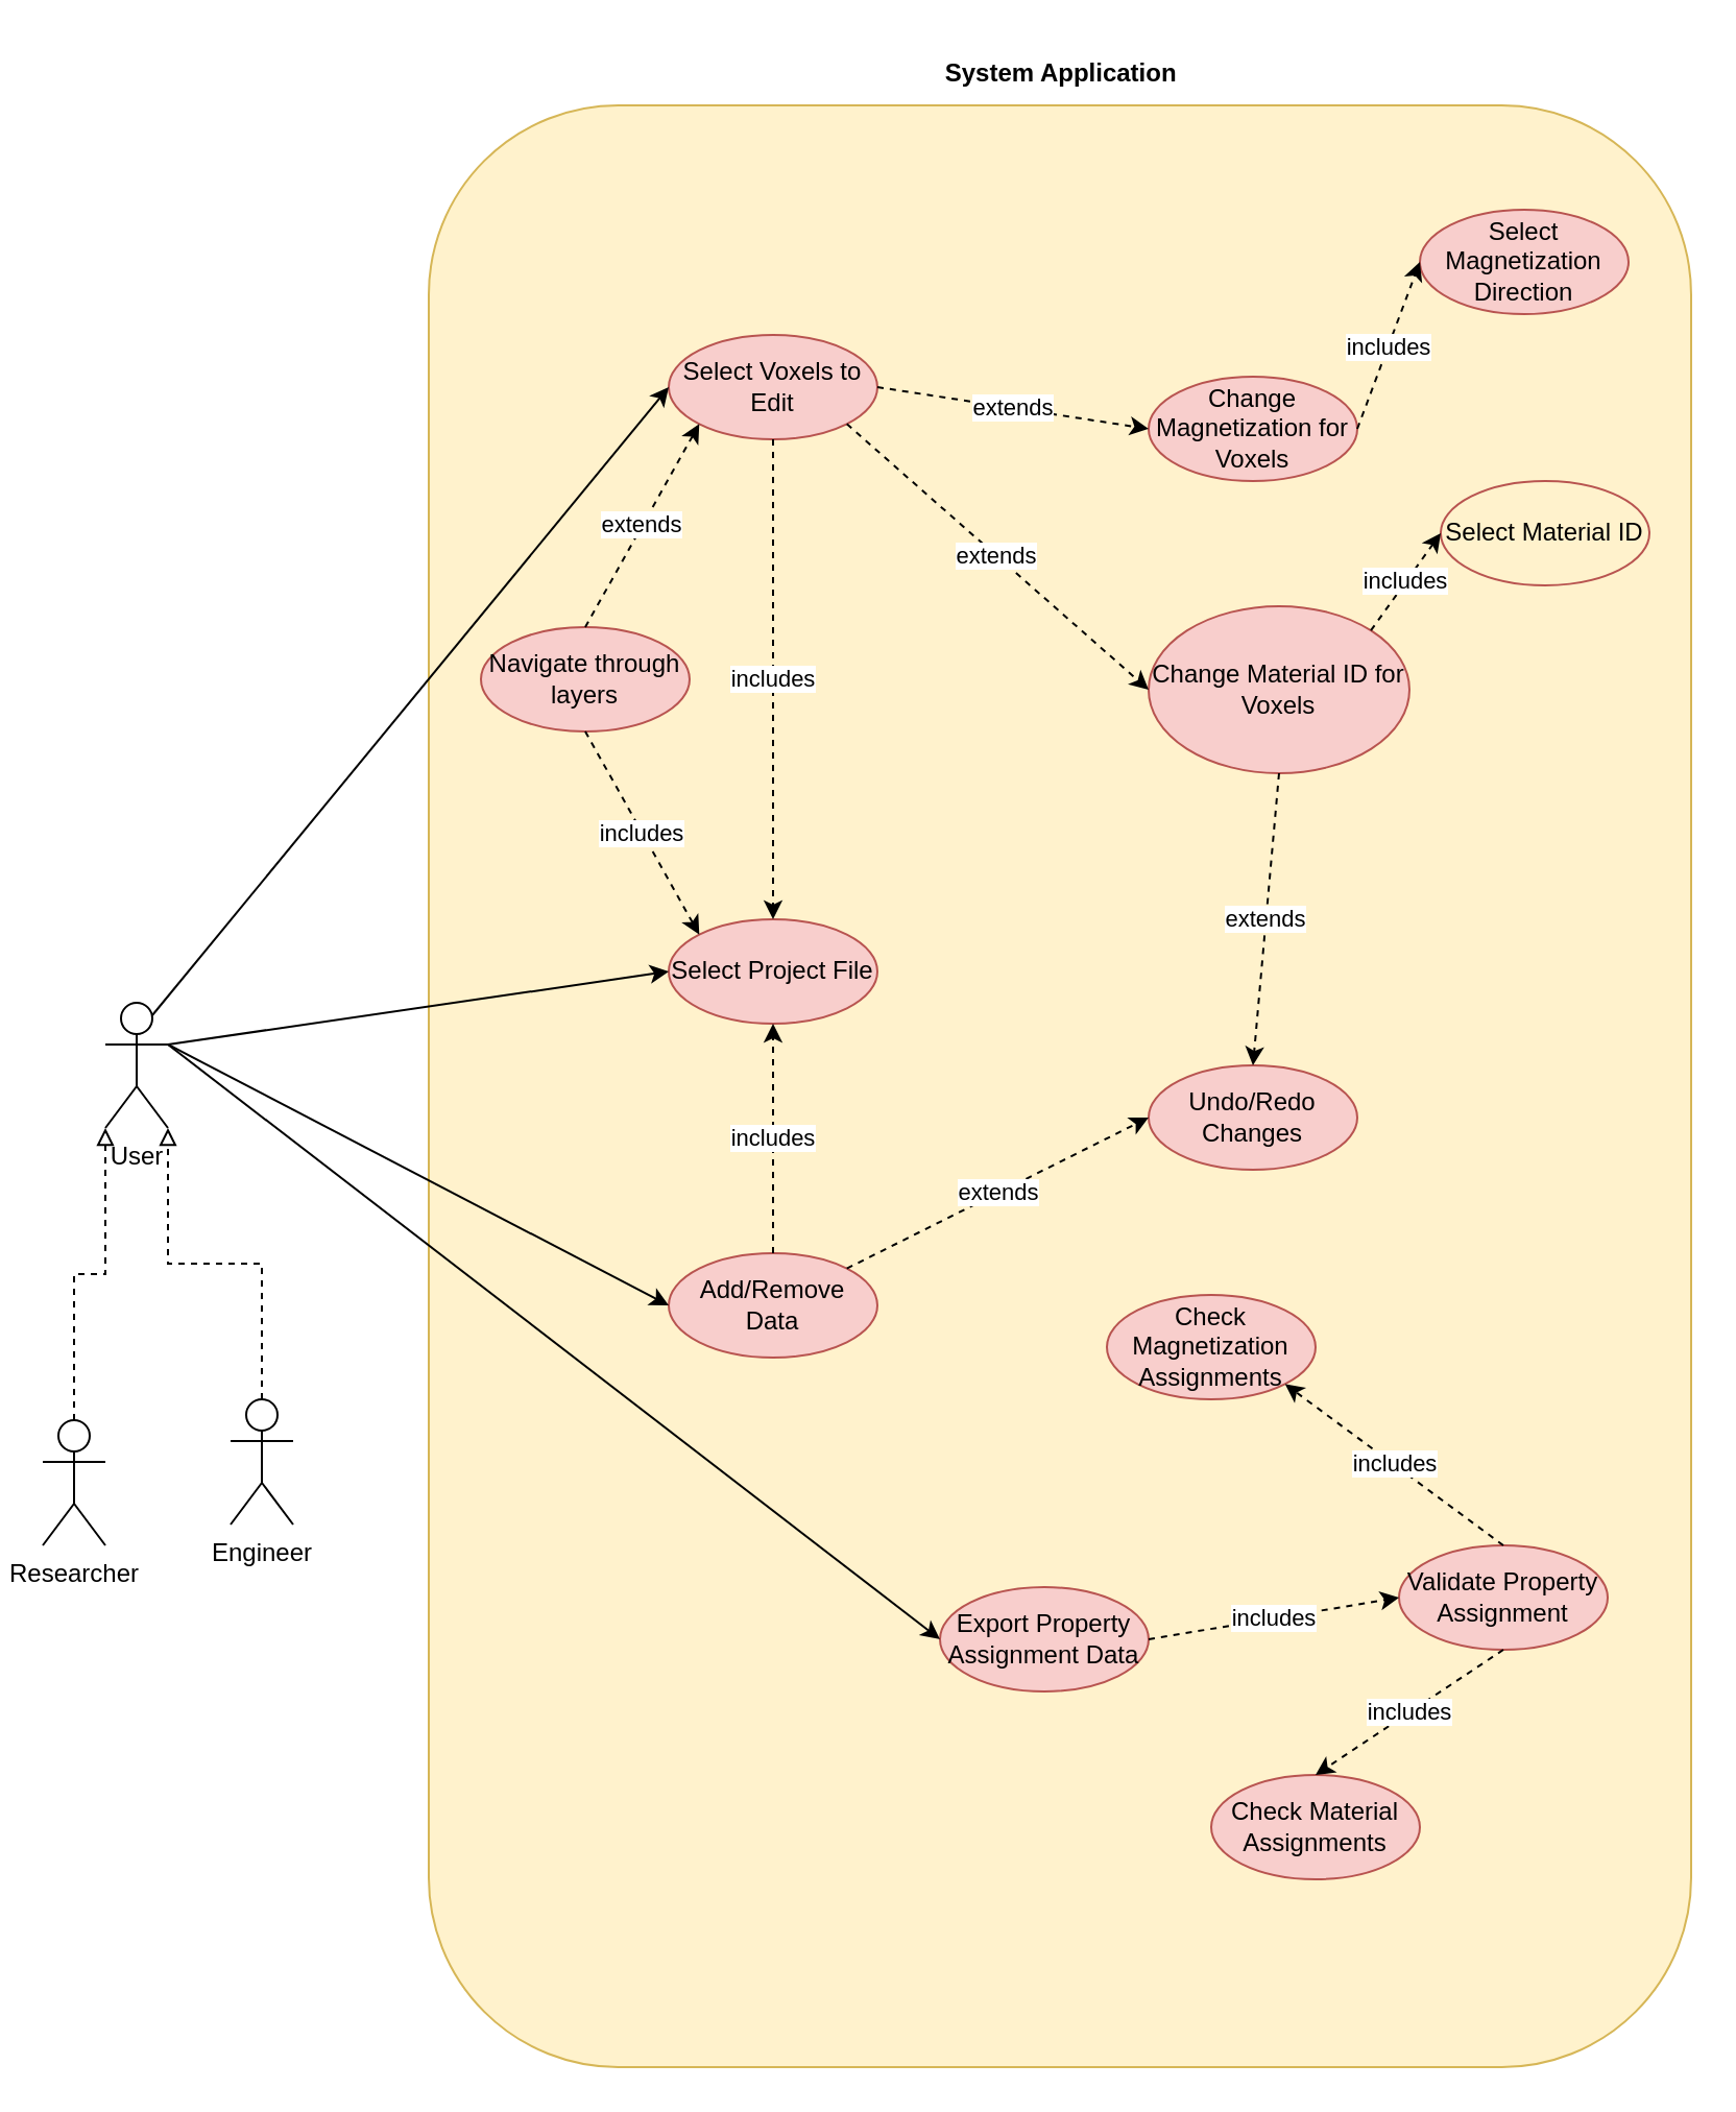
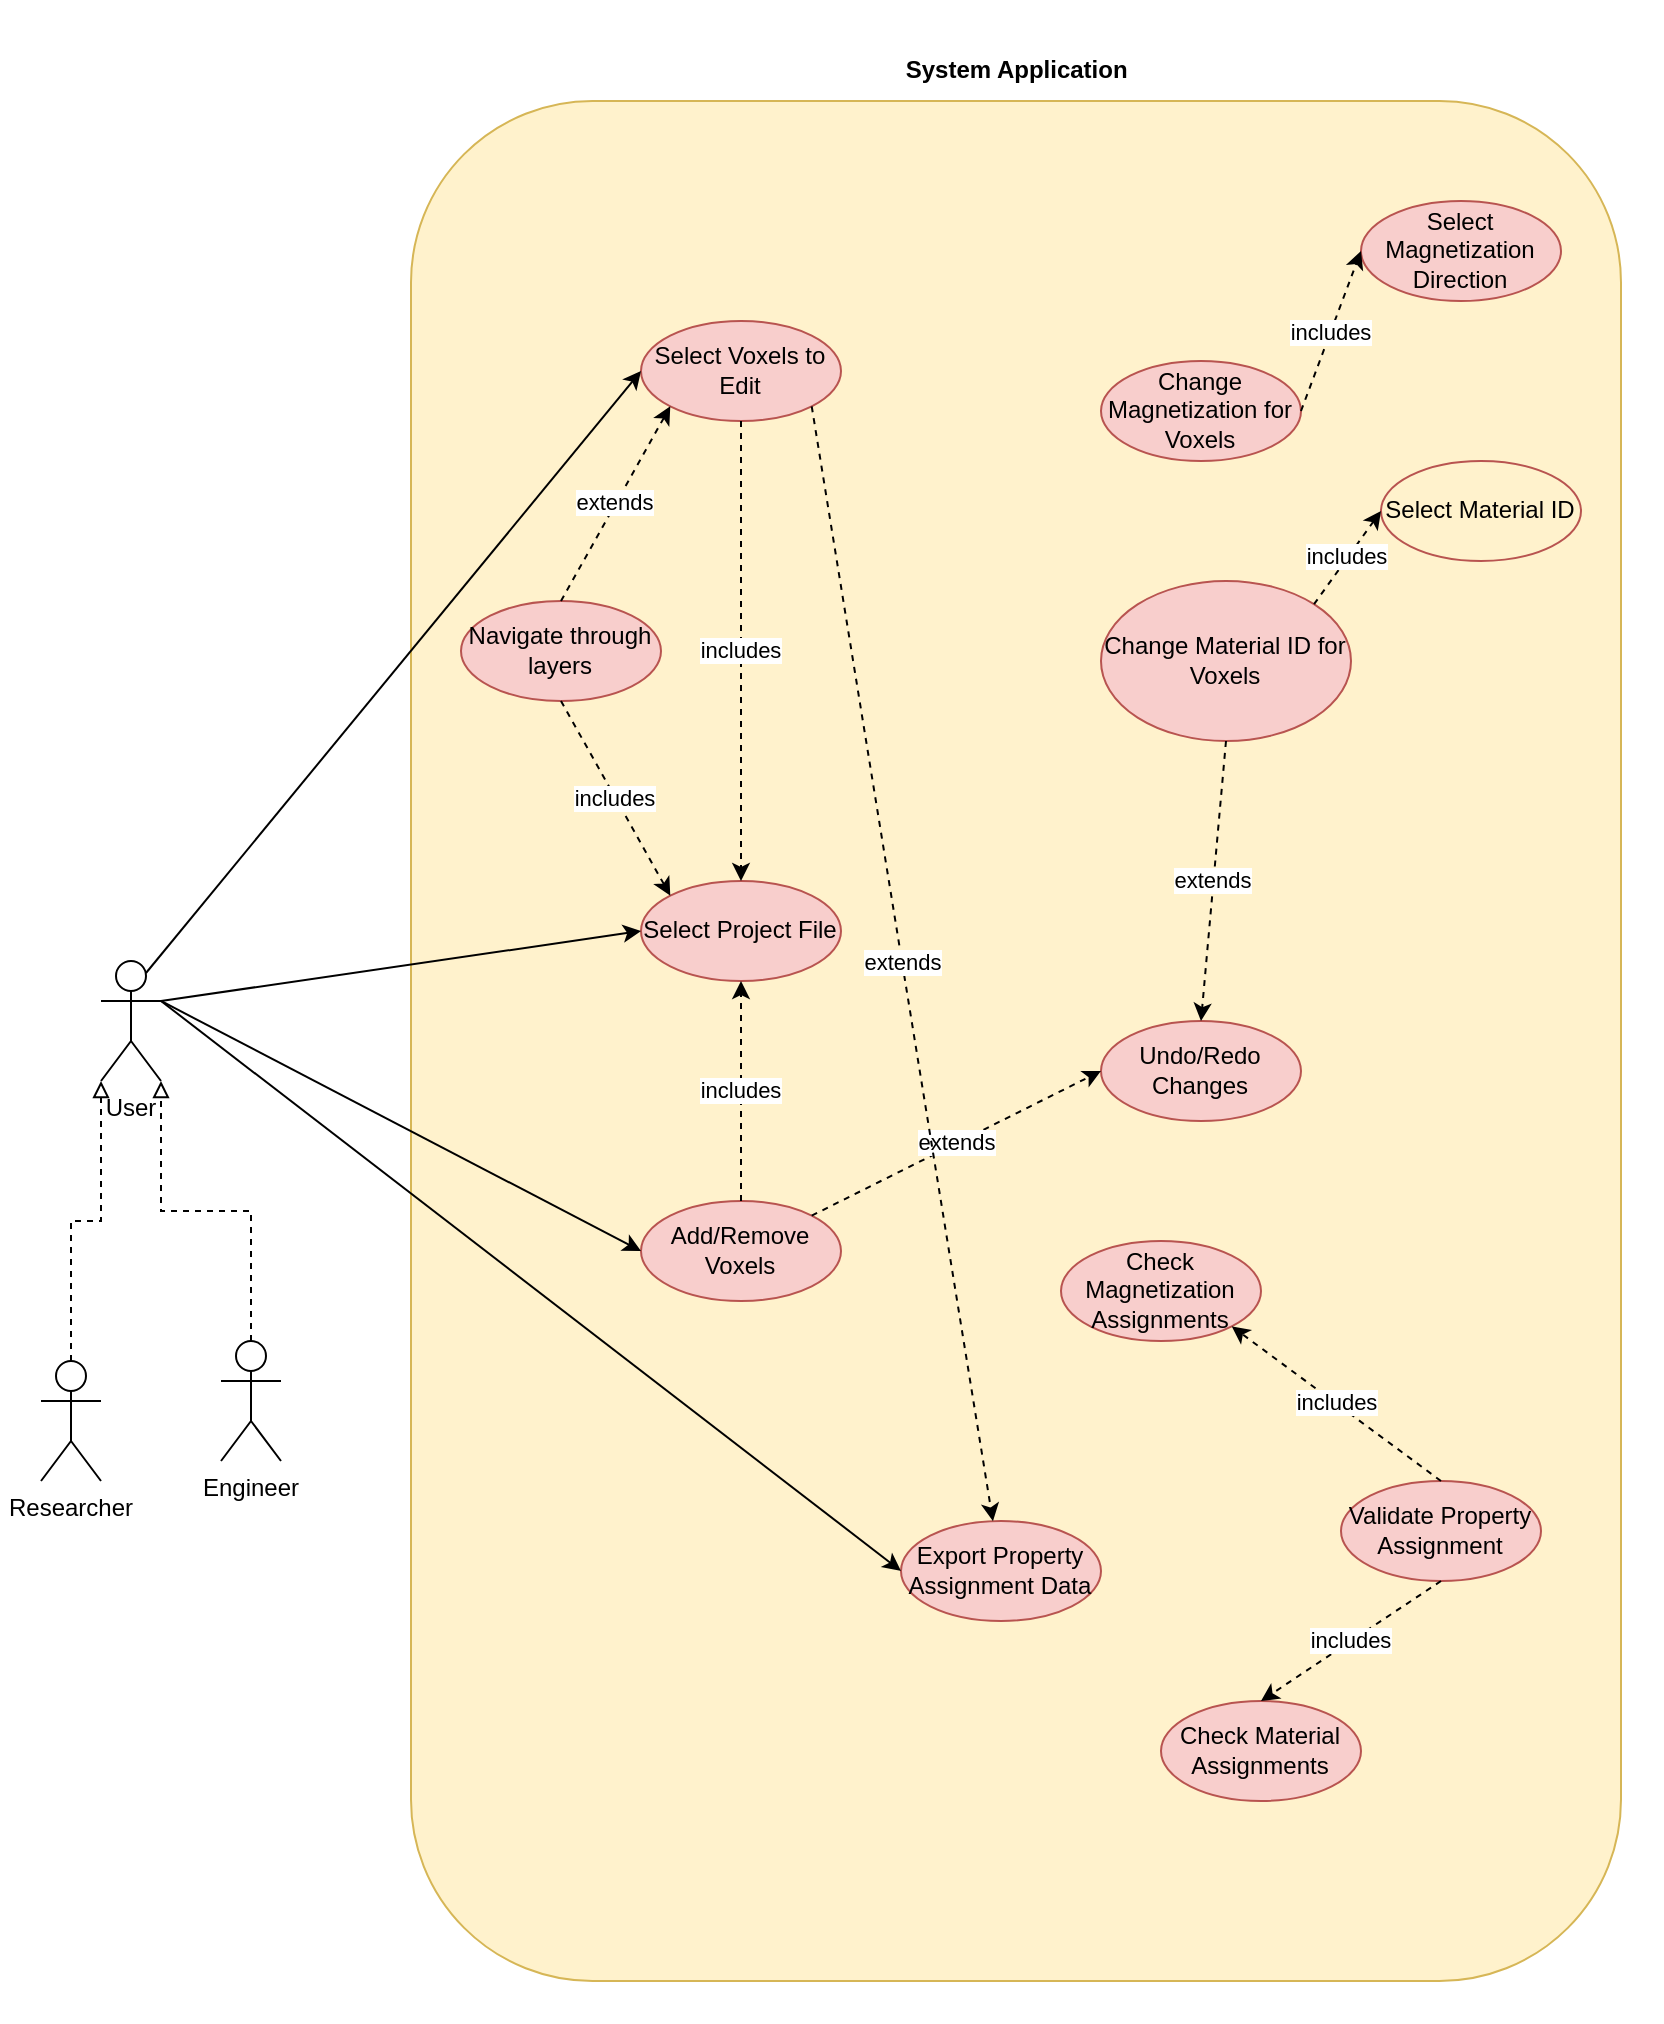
  <mxCell id="0" />
  <mxCell id="1" parent="0" />
  <mxCell id="2" value="" style="rounded=1;whiteSpace=wrap;html=1;fillColor=#fff2cc;strokeColor=#d6b656;perimeterSpacing=5;" parent="1" vertex="1"><mxGeometry x="205" y="50" width="605" height="940" as="geometry" /></mxCell>
  <mxCell id="3" value="User" style="shape=umlActor;verticalLabelPosition=bottom;verticalAlign=top;html=1;outlineConnect=0;" parent="1" vertex="1"><mxGeometry x="50" y="480" width="30" height="60" as="geometry" /></mxCell>
  <mxCell id="4" value="System Application&amp;nbsp;" style="text;html=1;strokeColor=none;fillColor=none;align=center;verticalAlign=middle;whiteSpace=wrap;rounded=0;fontStyle=1" parent="1" vertex="1"><mxGeometry x="450" y="20" width="120" height="30" as="geometry" /></mxCell>
  <mxCell id="5" value="Engineer" style="shape=umlActor;verticalLabelPosition=bottom;verticalAlign=top;html=1;outlineConnect=0;" vertex="1" parent="1"><mxGeometry x="110" y="670" width="30" height="60" as="geometry" /></mxCell>
  <mxCell id="6" style="edgeStyle=orthogonalEdgeStyle;rounded=0;orthogonalLoop=1;jettySize=auto;html=1;exitX=0.5;exitY=0;exitDx=0;exitDy=0;exitPerimeter=0;dashed=1;endArrow=block;endFill=0;entryX=0;entryY=1;entryDx=0;entryDy=0;entryPerimeter=0;" edge="1" parent="1" source="7" target="3"><mxGeometry relative="1" as="geometry" /></mxCell>
  <mxCell id="7" value="Researcher" style="shape=umlActor;verticalLabelPosition=bottom;verticalAlign=top;html=1;outlineConnect=0;" vertex="1" parent="1"><mxGeometry x="20" y="680" width="30" height="60" as="geometry" /></mxCell>
  <mxCell id="8" value="Select Voxels to Edit" style="ellipse;whiteSpace=wrap;html=1;fillColor=#f8cecc;strokeColor=#b85450;" vertex="1" parent="1"><mxGeometry x="320" y="160" width="100" height="50" as="geometry" /></mxCell>
  <mxCell id="9" style="edgeStyle=orthogonalEdgeStyle;rounded=0;orthogonalLoop=1;jettySize=auto;html=1;exitX=0.5;exitY=0;exitDx=0;exitDy=0;exitPerimeter=0;dashed=1;endArrow=block;endFill=0;entryX=1;entryY=1;entryDx=0;entryDy=0;entryPerimeter=0;" edge="1" parent="1" source="5" target="3"><mxGeometry relative="1" as="geometry"><mxPoint x="130" y="736" as="sourcePoint" /><mxPoint x="167" y="590" as="targetPoint" /></mxGeometry></mxCell>
  <mxCell id="10" value="Change Magnetization for Voxels" style="ellipse;whiteSpace=wrap;html=1;fillColor=#f8cecc;strokeColor=#b85450;" vertex="1" parent="1"><mxGeometry x="550" y="180" width="100" height="50" as="geometry" /></mxCell>
  <mxCell id="11" value="Change Material ID for Voxels" style="ellipse;whiteSpace=wrap;html=1;fillColor=#f8cecc;strokeColor=#b85450;" vertex="1" parent="1"><mxGeometry x="550" y="290" width="125" height="80" as="geometry" /></mxCell>
  <mxCell id="12" value="Undo/Redo Changes" style="ellipse;whiteSpace=wrap;html=1;fillColor=#f8cecc;strokeColor=#b85450;" vertex="1" parent="1"><mxGeometry x="550" y="510" width="100" height="50" as="geometry" /></mxCell>
- <mxCell id="13" value="Add/Remove Data" style="ellipse;whiteSpace=wrap;html=1;fillColor=#f8cecc;strokeColor=#b85450;" vertex="1" parent="1"><mxGeometry x="320" y="600" width="100" height="50" as="geometry" /></mxCell>
+ <mxCell id="13" value="Add/Remove Voxels" style="ellipse;whiteSpace=wrap;html=1;fillColor=#f8cecc;strokeColor=#b85450;" vertex="1" parent="1"><mxGeometry x="320" y="600" width="100" height="50" as="geometry" /></mxCell>
  <mxCell id="14" value="Export Property Assignment Data" style="ellipse;whiteSpace=wrap;html=1;fillColor=#f8cecc;strokeColor=#b85450;" vertex="1" parent="1"><mxGeometry x="450" y="760" width="100" height="50" as="geometry" /></mxCell>
  <mxCell id="15" style="edgeStyle=none;rounded=0;orthogonalLoop=1;jettySize=auto;html=1;entryX=0;entryY=0.5;entryDx=0;entryDy=0;exitX=0.75;exitY=0.1;exitDx=0;exitDy=0;exitPerimeter=0;" edge="1" parent="1" source="3" target="8"><mxGeometry relative="1" as="geometry"><mxPoint x="100" y="370" as="sourcePoint" /><mxPoint x="345" y="460" as="targetPoint" /></mxGeometry></mxCell>
  <mxCell id="16" style="edgeStyle=none;rounded=0;orthogonalLoop=1;jettySize=auto;html=1;entryX=0;entryY=0.5;entryDx=0;entryDy=0;exitX=1;exitY=0.333;exitDx=0;exitDy=0;exitPerimeter=0;" edge="1" parent="1" source="3" target="14"><mxGeometry relative="1" as="geometry"><mxPoint x="100" y="370" as="sourcePoint" /><mxPoint x="275" y="380" as="targetPoint" /></mxGeometry></mxCell>
  <mxCell id="17" style="edgeStyle=none;rounded=0;orthogonalLoop=1;jettySize=auto;html=1;entryX=0;entryY=0.5;entryDx=0;entryDy=0;exitX=1;exitY=0.333;exitDx=0;exitDy=0;exitPerimeter=0;" edge="1" parent="1" source="3" target="13"><mxGeometry relative="1" as="geometry"><mxPoint x="100" y="370" as="sourcePoint" /><mxPoint x="555" y="640" as="targetPoint" /></mxGeometry></mxCell>
  <mxCell id="18" value="Select Project File" style="ellipse;whiteSpace=wrap;html=1;fillColor=#f8cecc;strokeColor=#b85450;" vertex="1" parent="1"><mxGeometry x="320" y="440" width="100" height="50" as="geometry" /></mxCell>
  <mxCell id="19" value="Navigate through layers" style="ellipse;whiteSpace=wrap;html=1;fillColor=#f8cecc;strokeColor=#b85450;" vertex="1" parent="1"><mxGeometry x="230" y="300" width="100" height="50" as="geometry" /></mxCell>
  <mxCell id="20" value="includes" style="endArrow=classic;html=1;rounded=0;entryX=0.5;entryY=0;entryDx=0;entryDy=0;exitX=0.5;exitY=1;exitDx=0;exitDy=0;dashed=1;" edge="1" parent="1" source="8" target="18"><mxGeometry width="50" height="50" relative="1" as="geometry"><mxPoint x="470" y="690" as="sourcePoint" /><mxPoint x="475" y="590" as="targetPoint" /></mxGeometry></mxCell>
  <mxCell id="21" style="edgeStyle=none;rounded=0;orthogonalLoop=1;jettySize=auto;html=1;entryX=0;entryY=0.5;entryDx=0;entryDy=0;exitX=1;exitY=0.333;exitDx=0;exitDy=0;exitPerimeter=0;" edge="1" parent="1" source="3" target="18"><mxGeometry relative="1" as="geometry"><mxPoint x="100" y="370" as="sourcePoint" /><mxPoint x="340" y="380" as="targetPoint" /></mxGeometry></mxCell>
  <mxCell id="22" value="includes" style="endArrow=classic;html=1;rounded=0;entryX=0;entryY=0;entryDx=0;entryDy=0;dashed=1;exitX=0.5;exitY=1;exitDx=0;exitDy=0;" edge="1" parent="1" source="19" target="18"><mxGeometry width="50" height="50" relative="1" as="geometry"><mxPoint x="560" y="470" as="sourcePoint" /><mxPoint x="560" y="700" as="targetPoint" /></mxGeometry></mxCell>
  <mxCell id="23" value="extends" style="endArrow=classic;html=1;rounded=0;entryX=0;entryY=1;entryDx=0;entryDy=0;dashed=1;exitX=0.5;exitY=0;exitDx=0;exitDy=0;" edge="1" parent="1" source="19" target="8"><mxGeometry width="50" height="50" relative="1" as="geometry"><mxPoint x="570" y="440" as="sourcePoint" /><mxPoint x="570" y="670" as="targetPoint" /></mxGeometry></mxCell>
  <mxCell id="24" value="includes" style="endArrow=classic;html=1;rounded=0;entryX=0.5;entryY=1;entryDx=0;entryDy=0;exitX=0.5;exitY=0;exitDx=0;exitDy=0;dashed=1;" edge="1" parent="1" source="13" target="18"><mxGeometry width="50" height="50" relative="1" as="geometry"><mxPoint x="370" y="610" as="sourcePoint" /><mxPoint x="370" y="840" as="targetPoint" /></mxGeometry></mxCell>
  <mxCell id="25" value="extends" style="endArrow=classic;html=1;rounded=0;entryX=0;entryY=0.5;entryDx=0;entryDy=0;exitX=1;exitY=0;exitDx=0;exitDy=0;dashed=1;" edge="1" parent="1" source="13" target="12"><mxGeometry x="-0.002" width="50" height="50" relative="1" as="geometry"><mxPoint x="700" y="570" as="sourcePoint" /><mxPoint x="700" y="800" as="targetPoint" /><mxPoint as="offset" /></mxGeometry></mxCell>
  <mxCell id="26" value="extends" style="endArrow=classic;html=1;rounded=0;entryX=0.5;entryY=0;entryDx=0;entryDy=0;exitX=0.5;exitY=1;exitDx=0;exitDy=0;dashed=1;" edge="1" parent="1" source="11" target="12"><mxGeometry width="50" height="50" relative="1" as="geometry"><mxPoint x="660" y="360" as="sourcePoint" /><mxPoint x="660" y="590" as="targetPoint" /></mxGeometry></mxCell>
- <mxCell id="27" value="extends" style="endArrow=classic;html=1;rounded=0;entryX=0;entryY=0.5;entryDx=0;entryDy=0;exitX=1;exitY=0.5;exitDx=0;exitDy=0;dashed=1;" edge="1" parent="1" source="8" target="10"><mxGeometry width="50" height="50" relative="1" as="geometry"><mxPoint x="780" y="340" as="sourcePoint" /><mxPoint x="780" y="510" as="targetPoint" /></mxGeometry></mxCell>
- <mxCell id="28" value="extends" style="endArrow=classic;html=1;rounded=0;entryX=0;entryY=0.5;entryDx=0;entryDy=0;exitX=1;exitY=1;exitDx=0;exitDy=0;dashed=1;" edge="1" parent="1" source="8" target="11"><mxGeometry width="50" height="50" relative="1" as="geometry"><mxPoint x="740" y="300" as="sourcePoint" /><mxPoint x="740" y="470" as="targetPoint" /></mxGeometry></mxCell>
+ <mxCell id="28" value="extends" style="endArrow=classic;html=1;rounded=0;exitX=1;exitY=1;exitDx=0;exitDy=0;dashed=1;" edge="1" parent="1" source="8" target="14"><mxGeometry width="50" height="50" relative="1" as="geometry"><mxPoint x="740" y="300" as="sourcePoint" /><mxPoint x="740" y="470" as="targetPoint" /></mxGeometry></mxCell>
  <mxCell id="29" value="Validate Property Assignment" style="ellipse;whiteSpace=wrap;html=1;fillColor=#f8cecc;strokeColor=#b85450;" vertex="1" parent="1"><mxGeometry x="670" y="740" width="100" height="50" as="geometry" /></mxCell>
- <mxCell id="30" value="includes" style="endArrow=classic;html=1;rounded=0;entryX=0;entryY=0.5;entryDx=0;entryDy=0;exitX=1;exitY=0.5;exitDx=0;exitDy=0;dashed=1;" edge="1" parent="1" source="14" target="29"><mxGeometry x="-0.002" width="50" height="50" relative="1" as="geometry"><mxPoint x="440" y="812" as="sourcePoint" /><mxPoint x="585" y="740" as="targetPoint" /><mxPoint as="offset" /></mxGeometry></mxCell>
  <mxCell id="31" value="Select Magnetization Direction" style="ellipse;whiteSpace=wrap;html=1;fillColor=#f8cecc;strokeColor=#b85450;" vertex="1" parent="1"><mxGeometry x="680" y="100" width="100" height="50" as="geometry" /></mxCell>
  <mxCell id="32" value="Select Material ID" style="ellipse;whiteSpace=wrap;html=1;fillColor=#fff2cc;strokeColor=#b85450;" vertex="1" parent="1"><mxGeometry x="690" y="230" width="100" height="50" as="geometry" /></mxCell>
  <mxCell id="33" value="includes" style="endArrow=classic;html=1;rounded=0;entryX=0;entryY=0.5;entryDx=0;entryDy=0;exitX=1;exitY=0.5;exitDx=0;exitDy=0;dashed=1;" edge="1" parent="1" source="10" target="31"><mxGeometry x="-0.009" width="50" height="50" relative="1" as="geometry"><mxPoint x="710" y="280" as="sourcePoint" /><mxPoint x="855" y="392" as="targetPoint" /><mxPoint as="offset" /></mxGeometry></mxCell>
  <mxCell id="34" value="includes" style="endArrow=classic;html=1;rounded=0;entryX=0;entryY=0.5;entryDx=0;entryDy=0;exitX=1;exitY=0;exitDx=0;exitDy=0;dashed=1;" edge="1" parent="1" source="11" target="32"><mxGeometry width="50" height="50" relative="1" as="geometry"><mxPoint x="790" y="360" as="sourcePoint" /><mxPoint x="935" y="472" as="targetPoint" /></mxGeometry></mxCell>
  <mxCell id="35" value="Check Magnetization Assignments" style="ellipse;whiteSpace=wrap;html=1;fillColor=#f8cecc;strokeColor=#b85450;" vertex="1" parent="1"><mxGeometry x="530" y="620" width="100" height="50" as="geometry" /></mxCell>
  <mxCell id="36" value="Check Material Assignments" style="ellipse;whiteSpace=wrap;html=1;fillColor=#f8cecc;strokeColor=#b85450;" vertex="1" parent="1"><mxGeometry x="580" y="850" width="100" height="50" as="geometry" /></mxCell>
  <mxCell id="37" value="includes" style="endArrow=classic;html=1;rounded=0;entryX=0.5;entryY=0;entryDx=0;entryDy=0;exitX=0.5;exitY=1;exitDx=0;exitDy=0;dashed=1;" edge="1" parent="1" source="29" target="36"><mxGeometry x="-0.002" width="50" height="50" relative="1" as="geometry"><mxPoint x="800" y="850" as="sourcePoint" /><mxPoint x="920" y="830" as="targetPoint" /><mxPoint as="offset" /></mxGeometry></mxCell>
  <mxCell id="38" value="includes" style="endArrow=classic;html=1;rounded=0;entryX=1;entryY=1;entryDx=0;entryDy=0;exitX=0.5;exitY=0;exitDx=0;exitDy=0;dashed=1;" edge="1" parent="1" source="29" target="35"><mxGeometry x="-0.002" width="50" height="50" relative="1" as="geometry"><mxPoint x="780" y="670" as="sourcePoint" /><mxPoint x="900" y="650" as="targetPoint" /><mxPoint as="offset" /></mxGeometry></mxCell>
